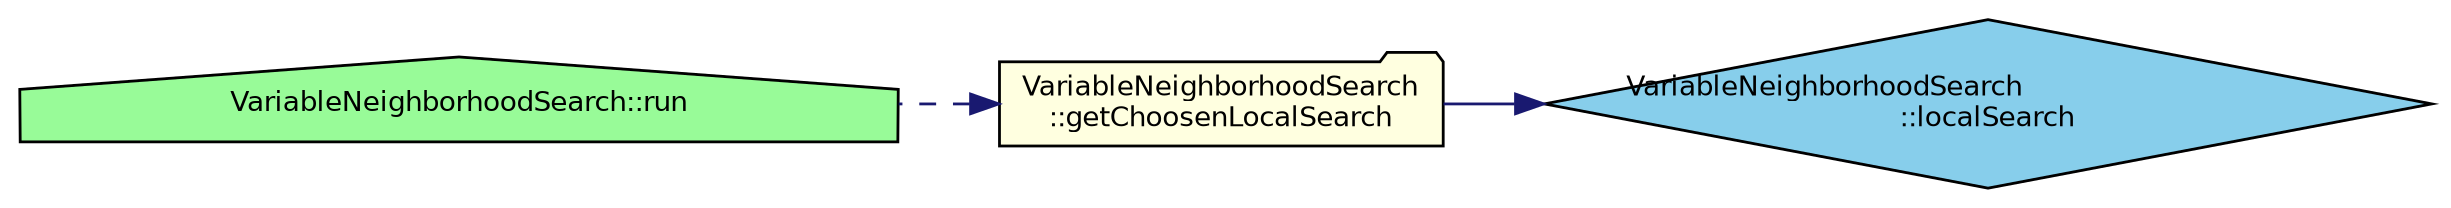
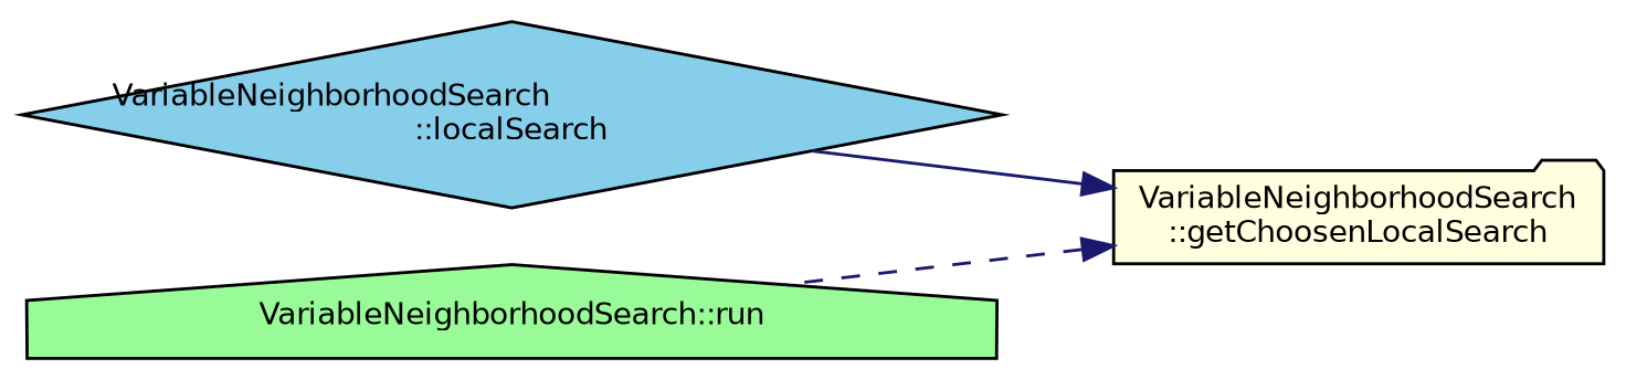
  digraph {
    rankdir=RL
    node [color=black fontname=Helvetica fontsize=10 style=filled]
    edge [color=midnightblue dir=back fontname=Helvetica fontsize=10 labelfontname=Helvetica labelfontsize=10]
    n1 [fillcolor=lightyellow fontcolor=black height=0.2 label="VariableNeighborhoodSearch\l::getChoosenLocalSearch" shape=folder width=0.4]
    n2 [fillcolor=skyblue height=0.2 label="VariableNeighborhoodSearch\l::localSearch" shape=diamond width=0.4]
    n3 [fillcolor=palegreen height=0.2 label="VariableNeighborhoodSearch::run" shape=house width=0.4]
-   n2 -> n1 [style=solid]
+   n1 -> n2 [style=solid]
    n1 -> n3 [style=dashed]
  }
